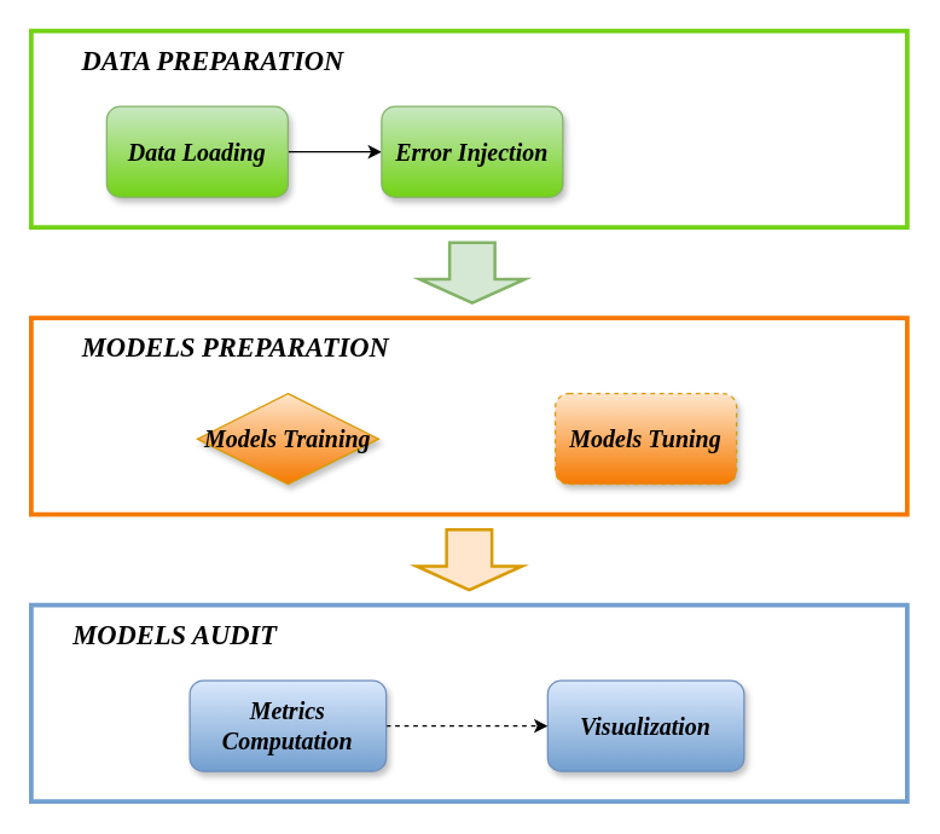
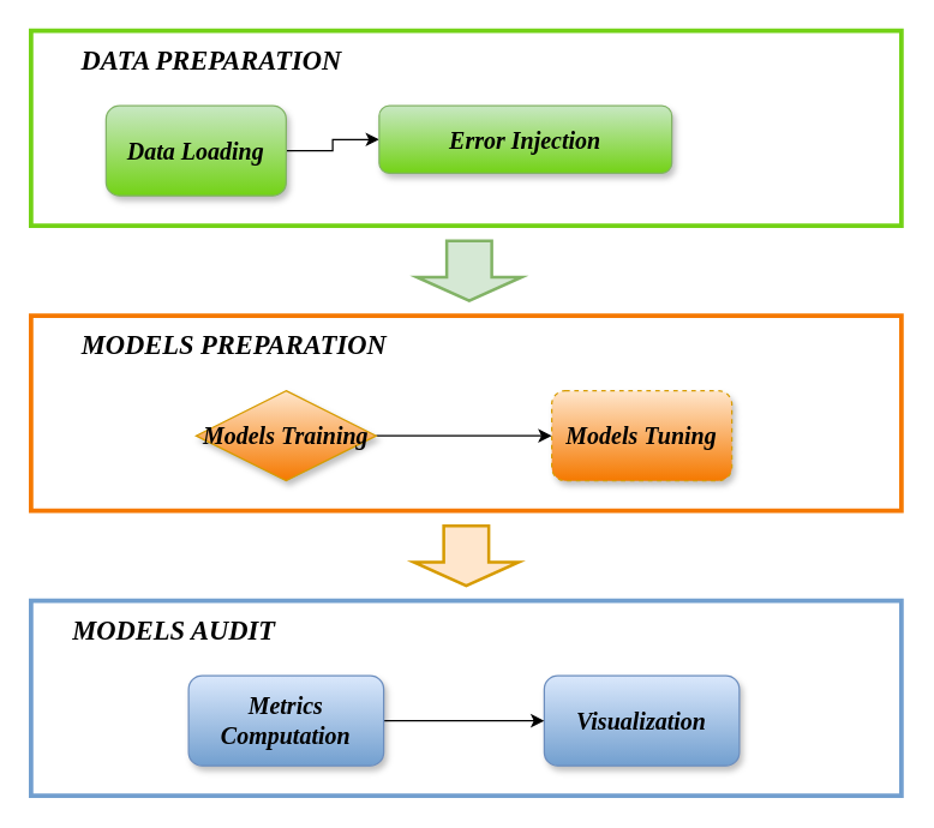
  <mxCell id="0" />
  <mxCell id="1" parent="0" />
  <mxCell id="2" value="" style="rounded=0;whiteSpace=wrap;html=1;glass=0;fillColor=none;strokeWidth=3;strokeColor=#f57900;" parent="1" vertex="1"><mxGeometry x="20" y="210" width="580" height="130" as="geometry" /></mxCell>
  <mxCell id="3" value="" style="rounded=0;whiteSpace=wrap;html=1;glass=0;fillColor=none;strokeWidth=3;strokeColor=#73d216;" parent="1" vertex="1"><mxGeometry x="20" y="20" width="580" height="130" as="geometry" /></mxCell>
  <mxCell id="4" value="&lt;b&gt;&lt;font data-font-src=&quot;https://fonts.googleapis.com/css?family=Merienda+One+&quot; style=&quot;font-size: 19px;&quot; face=&quot;Merienda One&quot;&gt;&lt;i&gt;&lt;font style=&quot;font-size: 19px;&quot;&gt;&lt;font style=&quot;font-size: 19px;&quot;&gt;&lt;font style=&quot;font-size: 19px;&quot;&gt;&lt;font style=&quot;font-size: 19px;&quot;&gt;&lt;font style=&quot;font-size: 18px;&quot;&gt;&lt;font style=&quot;font-size: 18px;&quot;&gt;DATA PREPARATION&lt;br&gt;&lt;/font&gt;&lt;/font&gt;&lt;/font&gt;&lt;/font&gt;&lt;/font&gt;&lt;/font&gt;&lt;/i&gt;&lt;/font&gt;&lt;/b&gt;" style="text;html=1;align=center;verticalAlign=middle;resizable=0;points=[];autosize=1;strokeColor=none;fillColor=none;" parent="1" vertex="1"><mxGeometry x="20" y="20" width="240" height="40" as="geometry" /></mxCell>
  <mxCell id="5" style="edgeStyle=orthogonalEdgeStyle;rounded=0;orthogonalLoop=1;jettySize=auto;html=1;entryX=0;entryY=0.5;entryDx=0;entryDy=0;" edge="1" parent="1" source="6" target="7"><mxGeometry relative="1" as="geometry" /></mxCell>
  <mxCell id="6" value="&lt;div&gt;&lt;b&gt;&lt;font data-font-src=&quot;https://fonts.googleapis.com/css?family=Berkshire+Swash&quot; style=&quot;font-size: 13px;&quot; face=&quot;Verdana&quot;&gt;&lt;i&gt;&lt;font style=&quot;font-size: 14px;&quot;&gt;&lt;font style=&quot;font-size: 15px;&quot;&gt;&lt;font style=&quot;font-size: 16px;&quot;&gt;Data Loading&lt;br&gt;&lt;/font&gt;&lt;/font&gt;&lt;/font&gt;&lt;/i&gt;&lt;/font&gt;&lt;/b&gt;&lt;/div&gt;" style="rounded=1;whiteSpace=wrap;html=1;fillColor=#c8e8c3;strokeColor=#82b366;gradientColor=#73d216;shadow=1;" vertex="1" parent="1"><mxGeometry x="70" y="70" width="120" height="60" as="geometry" /></mxCell>
- <mxCell id="7" value="&lt;div&gt;&lt;font data-font-src=&quot;https://fonts.googleapis.com/css?family=Berkshire+Swash&quot; style=&quot;font-size: 13px;&quot; face=&quot;Verdana&quot;&gt;&lt;i&gt;&lt;font style=&quot;font-size: 14px;&quot;&gt;&lt;font style=&quot;font-size: 15px;&quot;&gt;&lt;font style=&quot;font-size: 16px;&quot;&gt;&lt;b&gt;Error Injection&lt;br&gt;&lt;/b&gt;&lt;/font&gt;&lt;/font&gt;&lt;/font&gt;&lt;/i&gt;&lt;/font&gt;&lt;/div&gt;" style="rounded=1;whiteSpace=wrap;html=1;fillColor=#c8e8c3;strokeColor=#82b366;gradientColor=#73d216;shadow=1;" vertex="1" parent="1"><mxGeometry x="252" y="70" width="120" height="60" as="geometry" /></mxCell>
+ <mxCell id="7" value="&lt;div&gt;&lt;font data-font-src=&quot;https://fonts.googleapis.com/css?family=Berkshire+Swash&quot; style=&quot;font-size: 13px;&quot; face=&quot;Verdana&quot;&gt;&lt;i&gt;&lt;font style=&quot;font-size: 14px;&quot;&gt;&lt;font style=&quot;font-size: 15px;&quot;&gt;&lt;font style=&quot;font-size: 16px;&quot;&gt;&lt;b&gt;Error Injection&lt;br&gt;&lt;/b&gt;&lt;/font&gt;&lt;/font&gt;&lt;/font&gt;&lt;/i&gt;&lt;/font&gt;&lt;/div&gt;" style="rounded=1;whiteSpace=wrap;html=1;fillColor=#c8e8c3;strokeColor=#82b366;gradientColor=#73d216;shadow=1;" vertex="1" parent="1"><mxGeometry x="252" y="70" width="195" height="45" as="geometry" /></mxCell>
+ <mxCell id="8" style="edgeStyle=orthogonalEdgeStyle;rounded=0;orthogonalLoop=1;jettySize=auto;html=1;entryX=0;entryY=0.5;entryDx=0;entryDy=0;" edge="1" parent="1" source="9" target="10"><mxGeometry relative="1" as="geometry" /></mxCell>
  <mxCell id="9" value="&lt;div&gt;&lt;font data-font-src=&quot;https://fonts.googleapis.com/css?family=Berkshire+Swash&quot; style=&quot;font-size: 13px;&quot; face=&quot;Verdana&quot;&gt;&lt;i&gt;&lt;font style=&quot;font-size: 14px;&quot;&gt;&lt;font style=&quot;font-size: 15px;&quot;&gt;&lt;font style=&quot;font-size: 16px;&quot;&gt;&lt;b&gt;Models Training&lt;br&gt;&lt;/b&gt;&lt;/font&gt;&lt;/font&gt;&lt;/font&gt;&lt;/i&gt;&lt;/font&gt;&lt;/div&gt;" style="rhombus;whiteSpace=wrap;html=1;fillColor=#ffe6cc;strokeColor=#d79b00;shadow=1;gradientColor=#f57900;" vertex="1" parent="1"><mxGeometry x="130" y="260" width="120" height="60" as="geometry" /></mxCell>
  <mxCell id="10" value="&lt;div&gt;&lt;font data-font-src=&quot;https://fonts.googleapis.com/css?family=Berkshire+Swash&quot; style=&quot;font-size: 13px;&quot; face=&quot;Verdana&quot;&gt;&lt;i&gt;&lt;font style=&quot;font-size: 14px;&quot;&gt;&lt;font style=&quot;font-size: 15px;&quot;&gt;&lt;font style=&quot;font-size: 16px;&quot;&gt;&lt;b&gt;Models Tuning&lt;/b&gt;&lt;/font&gt;&lt;/font&gt;&lt;/font&gt;&lt;/i&gt;&lt;/font&gt;&lt;/div&gt;" style="rounded=1;whiteSpace=wrap;html=1;fillColor=#ffe6cc;strokeColor=#d79b00;shadow=1;gradientColor=#f57900;dashed=1;" vertex="1" parent="1"><mxGeometry x="367" y="260" width="120" height="60" as="geometry" /></mxCell>
  <mxCell id="11" value="&lt;b&gt;&lt;font data-font-src=&quot;https://fonts.googleapis.com/css?family=Merienda+One+&quot; style=&quot;font-size: 19px;&quot; face=&quot;Merienda One&quot;&gt;&lt;i&gt;&lt;font style=&quot;font-size: 19px;&quot;&gt;&lt;font style=&quot;font-size: 19px;&quot;&gt;&lt;font style=&quot;font-size: 19px;&quot;&gt;&lt;font style=&quot;font-size: 19px;&quot;&gt;&lt;font style=&quot;font-size: 18px;&quot;&gt;&lt;font style=&quot;font-size: 18px;&quot;&gt;MODELS PREPARATION&lt;br&gt;&lt;/font&gt;&lt;/font&gt;&lt;/font&gt;&lt;/font&gt;&lt;/font&gt;&lt;/font&gt;&lt;/i&gt;&lt;/font&gt;&lt;/b&gt;" style="text;html=1;align=center;verticalAlign=middle;resizable=0;points=[];autosize=1;strokeColor=none;fillColor=none;" vertex="1" parent="1"><mxGeometry x="20" y="210" width="270" height="40" as="geometry" /></mxCell>
  <mxCell id="12" value="" style="shape=mxgraph.arrows.arrow_down;html=1;verticalLabelPosition=bottom;verticalAlign=top;strokeWidth=2;strokeColor=#82b366;fillColor=#d5e8d4;" vertex="1" parent="1"><mxGeometry x="277" y="160" width="70" height="40" as="geometry" /></mxCell>
  <mxCell id="13" value="" style="rounded=0;whiteSpace=wrap;html=1;glass=0;fillColor=none;strokeWidth=3;strokeColor=#729fcf;" vertex="1" parent="1"><mxGeometry x="20" y="400" width="580" height="130" as="geometry" /></mxCell>
  <mxCell id="14" value="&lt;div&gt;&lt;font data-font-src=&quot;https://fonts.googleapis.com/css?family=Berkshire+Swash&quot; style=&quot;font-size: 13px;&quot; face=&quot;Verdana&quot;&gt;&lt;i&gt;&lt;font style=&quot;font-size: 14px;&quot;&gt;&lt;font style=&quot;font-size: 15px;&quot;&gt;&lt;font style=&quot;font-size: 16px;&quot;&gt;&lt;b&gt;Visualization&lt;/b&gt;&lt;/font&gt;&lt;/font&gt;&lt;/font&gt;&lt;/i&gt;&lt;/font&gt;&lt;/div&gt;" style="rounded=1;whiteSpace=wrap;html=1;fillColor=#dae8fc;strokeColor=#6c8ebf;shadow=1;gradientColor=#729fcf;" vertex="1" parent="1"><mxGeometry x="362" y="450" width="130" height="60" as="geometry" /></mxCell>
- <mxCell id="15" style="edgeStyle=orthogonalEdgeStyle;rounded=0;orthogonalLoop=1;jettySize=auto;html=1;entryX=0;entryY=0.5;entryDx=0;entryDy=0;dashed=1;" edge="1" parent="1" source="16" target="14"><mxGeometry relative="1" as="geometry" /></mxCell>
+ <mxCell id="15" style="edgeStyle=orthogonalEdgeStyle;rounded=0;orthogonalLoop=1;jettySize=auto;html=1;entryX=0;entryY=0.5;entryDx=0;entryDy=0;" edge="1" parent="1" source="16" target="14"><mxGeometry relative="1" as="geometry" /></mxCell>
  <mxCell id="16" value="&lt;div&gt;&lt;font data-font-src=&quot;https://fonts.googleapis.com/css?family=Berkshire+Swash&quot; style=&quot;font-size: 13px;&quot; face=&quot;Verdana&quot;&gt;&lt;i&gt;&lt;font style=&quot;font-size: 14px;&quot;&gt;&lt;font style=&quot;font-size: 15px;&quot;&gt;&lt;font style=&quot;font-size: 16px;&quot;&gt;&lt;b&gt;Metrics Computation&lt;br&gt;&lt;/b&gt;&lt;/font&gt;&lt;/font&gt;&lt;/font&gt;&lt;/i&gt;&lt;/font&gt;&lt;/div&gt;" style="rounded=1;whiteSpace=wrap;html=1;fillColor=#dae8fc;strokeColor=#6c8ebf;shadow=1;gradientColor=#729fcf;" vertex="1" parent="1"><mxGeometry x="125" y="450" width="130" height="60" as="geometry" /></mxCell>
  <mxCell id="17" value="" style="shape=mxgraph.arrows.arrow_down;html=1;verticalLabelPosition=bottom;verticalAlign=top;strokeWidth=2;strokeColor=#d79b00;fillColor=#ffe6cc;" vertex="1" parent="1"><mxGeometry x="275" y="350" width="70" height="40" as="geometry" /></mxCell>
  <mxCell id="18" value="&lt;b&gt;&lt;font data-font-src=&quot;https://fonts.googleapis.com/css?family=Merienda+One+&quot; style=&quot;font-size: 19px;&quot; face=&quot;Merienda One&quot;&gt;&lt;i&gt;&lt;font style=&quot;font-size: 19px;&quot;&gt;&lt;font style=&quot;font-size: 19px;&quot;&gt;&lt;font style=&quot;font-size: 19px;&quot;&gt;&lt;font style=&quot;font-size: 19px;&quot;&gt;&lt;font style=&quot;font-size: 18px;&quot;&gt;&lt;font style=&quot;font-size: 18px;&quot;&gt;MODELS AUDIT&lt;/font&gt;&lt;/font&gt;&lt;/font&gt;&lt;/font&gt;&lt;/font&gt;&lt;/font&gt;&lt;/i&gt;&lt;/font&gt;&lt;/b&gt;" style="text;html=1;align=center;verticalAlign=middle;resizable=0;points=[];autosize=1;strokeColor=none;fillColor=none;" vertex="1" parent="1"><mxGeometry x="20" y="400" width="190" height="40" as="geometry" /></mxCell>
